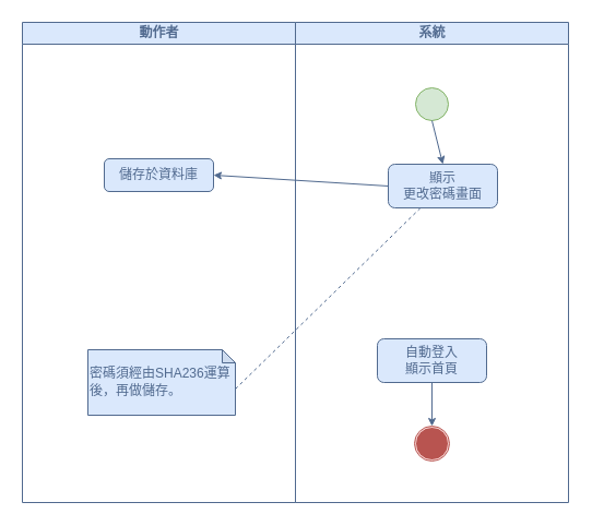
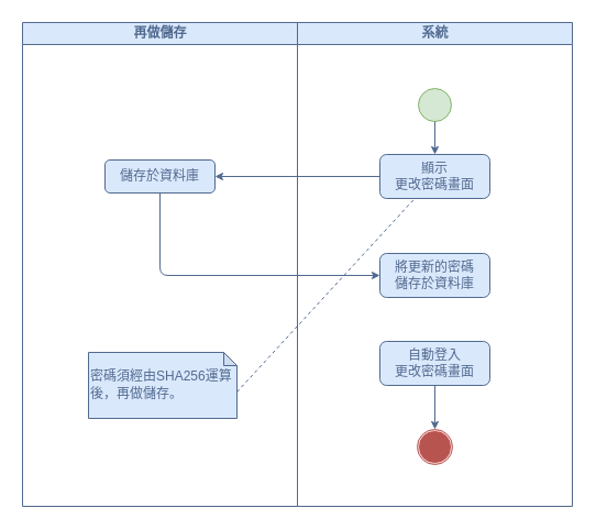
  <mxCell id="0" />
  <mxCell id="1" parent="0" />
- <mxCell id="2" value="&lt;font color=&quot;#516a8f&quot;&gt;動作者&lt;/font&gt;" style="swimlane;html=1;startSize=20;fillColor=#dae8fc;strokeColor=#516A8F;" parent="1" vertex="1"><mxGeometry x="20" y="20" width="250" height="440" as="geometry" /></mxCell>
+ <mxCell id="2" value="&lt;font color=&quot;#516a8f&quot;&gt;再做儲存&lt;/font&gt;" style="swimlane;html=1;startSize=20;fillColor=#dae8fc;strokeColor=#516A8F;" parent="1" vertex="1"><mxGeometry x="20" y="20" width="250" height="440" as="geometry" /></mxCell>
  <mxCell id="3" value="&lt;font color=&quot;#516a8f&quot;&gt;儲存於資料庫&lt;/font&gt;" style="rounded=1;whiteSpace=wrap;html=1;shadow=0;comic=0;labelBackgroundColor=none;strokeWidth=1;fontFamily=Verdana;fontSize=12;align=center;arcSize=15;fillColor=#dae8fc;strokeColor=#516A8F;glass=0;" parent="2" vertex="1"><mxGeometry x="75" y="125" width="100" height="30" as="geometry" /></mxCell>
  <mxCell id="4" value="&lt;font color=&quot;#516a8f&quot;&gt;系統&lt;/font&gt;" style="swimlane;html=1;startSize=20;fillColor=#dae8fc;strokeColor=#516A8F;" parent="1" vertex="1"><mxGeometry x="270" y="20" width="250" height="440" as="geometry" /></mxCell>
- <mxCell id="5" value="&lt;p style=&quot;line-height: 130%;&quot;&gt;&lt;font color=&quot;#516a8f&quot;&gt;密碼須經由SHA236運算後，再做儲存。&lt;/font&gt;&lt;/p&gt;" style="shape=note;whiteSpace=wrap;html=1;backgroundOutline=1;darkOpacity=0.05;size=12;fillColor=#dae8fc;strokeColor=#516A8F;align=left;labelPadding=0;noLabel=0;" parent="4" vertex="1"><mxGeometry x="-190" y="300" width="135" height="60" as="geometry" /></mxCell>
- <mxCell id="6" value="&lt;font color=&quot;#516a8f&quot;&gt;顯示&lt;br&gt;更改密碼畫面&lt;/font&gt;" style="rounded=1;whiteSpace=wrap;html=1;shadow=0;comic=0;labelBackgroundColor=none;strokeWidth=1;fontFamily=Verdana;fontSize=12;align=center;arcSize=15;fillColor=#dae8fc;strokeColor=#516A8F;glass=0;" parent="4" vertex="1"><mxGeometry x="85" y="130" width="100" height="40" as="geometry" /></mxCell>
- <mxCell id="8" value="&lt;font color=&quot;#516a8f&quot;&gt;自動登入&lt;br&gt;顯示首頁&lt;br&gt;&lt;/font&gt;" style="rounded=1;whiteSpace=wrap;html=1;shadow=0;comic=0;labelBackgroundColor=none;strokeWidth=1;fontFamily=Verdana;fontSize=12;align=center;arcSize=15;fillColor=#dae8fc;strokeColor=#516A8F;glass=0;" parent="4" vertex="1"><mxGeometry x="75" y="290" width="100" height="40" as="geometry" /></mxCell>
+ <mxCell id="5" value="&lt;p style=&quot;line-height: 130%;&quot;&gt;&lt;font color=&quot;#516a8f&quot;&gt;密碼須經由SHA256運算後，再做儲存。&lt;/font&gt;&lt;/p&gt;" style="shape=note;whiteSpace=wrap;html=1;backgroundOutline=1;darkOpacity=0.05;size=12;fillColor=#dae8fc;strokeColor=#516A8F;align=left;labelPadding=0;noLabel=0;" parent="4" vertex="1"><mxGeometry x="-190" y="300" width="135" height="60" as="geometry" /></mxCell>
+ <mxCell id="6" value="&lt;font color=&quot;#516a8f&quot;&gt;顯示&lt;br&gt;更改密碼畫面&lt;/font&gt;" style="rounded=1;whiteSpace=wrap;html=1;shadow=0;comic=0;labelBackgroundColor=none;strokeWidth=1;fontFamily=Verdana;fontSize=12;align=center;arcSize=15;fillColor=#dae8fc;strokeColor=#516A8F;glass=0;" parent="4" vertex="1"><mxGeometry x="75" y="120" width="100" height="40" as="geometry" /></mxCell>
+ <mxCell id="7" value="&lt;font color=&quot;#516a8f&quot;&gt;將更新的密碼&lt;br&gt;儲存於資料庫&lt;br&gt;&lt;/font&gt;" style="rounded=1;whiteSpace=wrap;html=1;shadow=0;comic=0;labelBackgroundColor=none;strokeWidth=1;fontFamily=Verdana;fontSize=12;align=center;arcSize=15;fillColor=#dae8fc;strokeColor=#516A8F;glass=0;" parent="4" vertex="1"><mxGeometry x="75" y="210" width="100" height="40" as="geometry" /></mxCell>
+ <mxCell id="8" value="&lt;font color=&quot;#516a8f&quot;&gt;自動登入&lt;br&gt;更改密碼畫面&lt;br&gt;&lt;/font&gt;" style="rounded=1;whiteSpace=wrap;html=1;shadow=0;comic=0;labelBackgroundColor=none;strokeWidth=1;fontFamily=Verdana;fontSize=12;align=center;arcSize=15;fillColor=#dae8fc;strokeColor=#516A8F;glass=0;" parent="4" vertex="1"><mxGeometry x="75" y="290" width="100" height="40" as="geometry" /></mxCell>
  <mxCell id="9" style="rounded=0;orthogonalLoop=1;jettySize=auto;html=1;strokeColor=#516A8F;endArrow=none;endFill=0;dashed=1;strokeWidth=1;exitX=0;exitY=0;exitDx=135;exitDy=36;exitPerimeter=0;" parent="4" source="5" target="6" edge="1"><mxGeometry relative="1" as="geometry"><mxPoint x="72.5" y="365" as="targetPoint" /></mxGeometry></mxCell>
  <mxCell id="10" value="" style="ellipse;whiteSpace=wrap;html=1;rounded=0;shadow=0;comic=0;labelBackgroundColor=none;strokeWidth=1;fillColor=#d5e8d4;fontFamily=Verdana;fontSize=12;align=center;strokeColor=#82b366;" parent="4" vertex="1"><mxGeometry x="110" y="60" width="30" height="30" as="geometry" /></mxCell>
  <mxCell id="11" style="edgeStyle=none;rounded=0;html=1;labelBackgroundColor=none;startArrow=none;startFill=0;startSize=5;endArrow=classic;endFill=1;endSize=5;jettySize=auto;orthogonalLoop=1;strokeWidth=1;fontFamily=Verdana;fontSize=12;exitX=0.5;exitY=1;exitDx=0;exitDy=0;strokeColor=#516A8F;arcSize=20;entryX=0.5;entryY=0;entryDx=0;entryDy=0;" parent="4" source="10" target="6" edge="1"><mxGeometry relative="1" as="geometry"><mxPoint x="89.55" y="260.0" as="sourcePoint" /><mxPoint x="125" y="110" as="targetPoint" /></mxGeometry></mxCell>
  <mxCell id="12" style="edgeStyle=none;rounded=0;html=1;labelBackgroundColor=none;startArrow=none;startFill=0;startSize=5;endArrow=classic;endFill=1;endSize=5;jettySize=auto;orthogonalLoop=1;strokeWidth=1;fontFamily=Verdana;fontSize=12;exitX=0.5;exitY=1;exitDx=0;exitDy=0;strokeColor=#516A8F;arcSize=20;entryX=0.5;entryY=0;entryDx=0;entryDy=0;" parent="4" source="8" target="15" edge="1"><mxGeometry relative="1" as="geometry"><mxPoint x="124.71" y="350" as="sourcePoint" /><mxPoint x="124.71" y="390" as="targetPoint" /></mxGeometry></mxCell>
  <mxCell id="13" value="" style="group" parent="4" vertex="1" connectable="0"><mxGeometry x="109" y="370" width="32" height="32" as="geometry" /></mxCell>
  <mxCell id="14" value="" style="ellipse;whiteSpace=wrap;html=1;aspect=fixed;fillColor=#b85450;strokeColor=#f8cecc;" parent="13" vertex="1"><mxGeometry x="1" y="1" width="30" height="30" as="geometry" /></mxCell>
  <mxCell id="15" value="" style="ellipse;whiteSpace=wrap;html=1;aspect=fixed;fillColor=none;strokeColor=#B85450;" parent="13" vertex="1"><mxGeometry width="32" height="32" as="geometry" /></mxCell>
  <mxCell id="16" style="edgeStyle=none;rounded=1;html=1;labelBackgroundColor=none;startArrow=none;startFill=0;startSize=5;endArrow=classic;endFill=1;endSize=5;jettySize=auto;orthogonalLoop=1;strokeWidth=1;fontFamily=Verdana;fontSize=12;strokeColor=#516A8F;arcSize=15;entryX=1;entryY=0.5;entryDx=0;entryDy=0;exitX=0;exitY=0.5;exitDx=0;exitDy=0;" parent="1" source="6" target="3" edge="1"><mxGeometry relative="1" as="geometry"><mxPoint x="305" y="190" as="sourcePoint" /><mxPoint x="506" y="260" as="targetPoint" /></mxGeometry></mxCell>
+ <mxCell id="17" style="edgeStyle=none;rounded=1;html=1;labelBackgroundColor=none;startArrow=none;startFill=0;startSize=5;endArrow=classic;endFill=1;endSize=5;jettySize=auto;orthogonalLoop=1;strokeWidth=1;fontFamily=Verdana;fontSize=12;strokeColor=#516A8F;arcSize=15;entryX=0;entryY=0.5;entryDx=0;entryDy=0;exitX=0.5;exitY=1;exitDx=0;exitDy=0;" parent="1" source="3" target="7" edge="1"><mxGeometry relative="1" as="geometry"><mxPoint x="135" y="240" as="sourcePoint" /><mxPoint x="336" y="310" as="targetPoint" /><Array as="points"><mxPoint x="145" y="250" /></Array></mxGeometry></mxCell>
